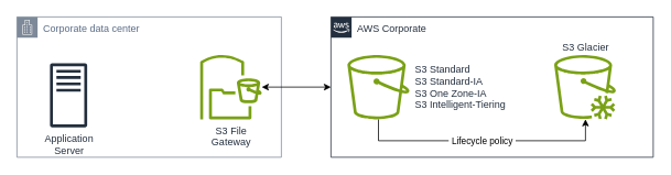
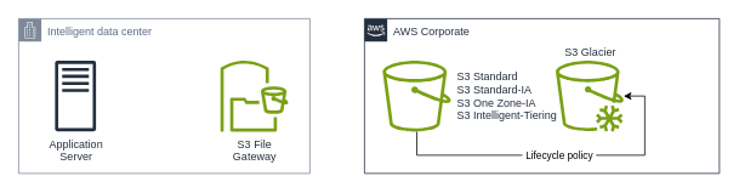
  <mxCell id="0" />
  <mxCell id="1" parent="0" />
- <mxCell id="2" value="Corporate data center" style="points=[[0,0],[0.25,0],[0.5,0],[0.75,0],[1,0],[1,0.25],[1,0.5],[1,0.75],[1,1],[0.75,1],[0.5,1],[0.25,1],[0,1],[0,0.75],[0,0.5],[0,0.25]];outlineConnect=0;gradientColor=none;html=1;whiteSpace=wrap;fontSize=12;fontStyle=0;container=1;pointerEvents=0;collapsible=0;recursiveResize=0;shape=mxgraph.aws4.group;grIcon=mxgraph.aws4.group_corporate_data_center;strokeColor=#7D8998;fillColor=none;verticalAlign=top;align=left;spacingLeft=30;fontColor=#5A6C86;dashed=0;" vertex="1" parent="1"><mxGeometry x="20" y="20" width="320" height="170" as="geometry" /></mxCell>
+ <mxCell id="2" value="Intelligent data center" style="points=[[0,0],[0.25,0],[0.5,0],[0.75,0],[1,0],[1,0.25],[1,0.5],[1,0.75],[1,1],[0.75,1],[0.5,1],[0.25,1],[0,1],[0,0.75],[0,0.5],[0,0.25]];outlineConnect=0;gradientColor=none;html=1;whiteSpace=wrap;fontSize=12;fontStyle=0;container=1;pointerEvents=0;collapsible=0;recursiveResize=0;shape=mxgraph.aws4.group;grIcon=mxgraph.aws4.group_corporate_data_center;strokeColor=#7D8998;fillColor=none;verticalAlign=top;align=left;spacingLeft=30;fontColor=#5A6C86;dashed=0;" vertex="1" parent="1"><mxGeometry x="20" y="20" width="320" height="170" as="geometry" /></mxCell>
  <mxCell id="3" value="S3 File&lt;div&gt;Gateway&lt;/div&gt;" style="sketch=0;outlineConnect=0;fontColor=#232F3E;gradientColor=none;fillColor=#7AA116;strokeColor=none;dashed=0;verticalLabelPosition=bottom;verticalAlign=top;align=center;html=1;fontSize=12;fontStyle=0;aspect=fixed;pointerEvents=1;shape=mxgraph.aws4.s3_file_gateway;" vertex="1" parent="2"><mxGeometry x="220" y="46" width="78" height="78" as="geometry" /></mxCell>
- <mxCell id="4" value="Application&lt;div&gt;Server&lt;/div&gt;" style="sketch=0;outlineConnect=0;fontColor=#232F3E;gradientColor=none;fillColor=#232F3D;strokeColor=none;dashed=0;verticalLabelPosition=bottom;verticalAlign=top;align=center;html=1;fontSize=12;fontStyle=0;aspect=fixed;pointerEvents=1;shape=mxgraph.aws4.traditional_server;" vertex="1" parent="1"><mxGeometry x="60" y="76" width="45" height="78" as="geometry" /></mxCell>
+ <mxCell id="4" value="Application&lt;div&gt;Server&lt;/div&gt;" style="sketch=0;outlineConnect=0;fontColor=#232F3E;gradientColor=none;fillColor=#232F3D;strokeColor=none;dashed=0;verticalLabelPosition=bottom;verticalAlign=top;align=center;html=1;fontSize=12;fontStyle=0;aspect=fixed;pointerEvents=1;shape=mxgraph.aws4.traditional_server;" vertex="1" parent="1"><mxGeometry x="60" y="66" width="45" height="78" as="geometry" /></mxCell>
  <mxCell id="5" value="AWS Corporate" style="points=[[0,0],[0.25,0],[0.5,0],[0.75,0],[1,0],[1,0.25],[1,0.5],[1,0.75],[1,1],[0.75,1],[0.5,1],[0.25,1],[0,1],[0,0.75],[0,0.5],[0,0.25]];outlineConnect=0;gradientColor=none;html=1;whiteSpace=wrap;fontSize=12;fontStyle=0;container=1;pointerEvents=0;collapsible=0;recursiveResize=0;shape=mxgraph.aws4.group;grIcon=mxgraph.aws4.group_aws_cloud_alt;strokeColor=#232F3E;fillColor=none;verticalAlign=top;align=left;spacingLeft=30;fontColor=#232F3E;dashed=0;" vertex="1" parent="1"><mxGeometry x="400" y="20" width="390" height="170" as="geometry" /></mxCell>
  <mxCell id="6" value="&amp;nbsp;Lifecycle policy&amp;nbsp;" style="edgeStyle=orthogonalEdgeStyle;rounded=0;orthogonalLoop=1;jettySize=auto;html=1;" edge="1" parent="5" source="7" target="8"><mxGeometry relative="1" as="geometry"><Array as="points"><mxPoint x="58" y="150" /><mxPoint x="308" y="150" /></Array></mxGeometry></mxCell>
  <mxCell id="7" value="&lt;div&gt;S3 Standard&lt;/div&gt;&lt;div&gt;S3 Standard-IA&lt;/div&gt;&lt;div&gt;S3 One Zone-IA&lt;/div&gt;&lt;div&gt;S3 Intelligent-Tiering&lt;/div&gt;" style="sketch=0;outlineConnect=0;fontColor=#232F3E;gradientColor=none;fillColor=#7AA116;strokeColor=none;dashed=0;verticalLabelPosition=middle;verticalAlign=middle;align=left;html=1;fontSize=12;fontStyle=0;aspect=fixed;pointerEvents=1;shape=mxgraph.aws4.bucket;labelPosition=right;spacingLeft=5;" vertex="1" parent="5"><mxGeometry x="20" y="46" width="75" height="78" as="geometry" /></mxCell>
- <mxCell id="8" value="S3 Glacier" style="sketch=0;outlineConnect=0;fontColor=#232F3E;gradientColor=none;fillColor=#7AA116;strokeColor=none;dashed=0;verticalLabelPosition=top;verticalAlign=bottom;align=center;html=1;fontSize=12;fontStyle=0;aspect=fixed;pointerEvents=1;shape=mxgraph.aws4.glacier;labelPosition=center;" vertex="1" parent="5"><mxGeometry x="270" y="46" width="75" height="78" as="geometry" /></mxCell>
- <mxCell id="9" style="edgeStyle=orthogonalEdgeStyle;rounded=0;orthogonalLoop=1;jettySize=auto;html=1;startArrow=classic;startFill=1;" edge="1" parent="1" source="3" target="5"><mxGeometry relative="1" as="geometry" /></mxCell>
+ <mxCell id="8" value="S3 Glacier" style="sketch=0;outlineConnect=0;fontColor=#232F3E;gradientColor=none;fillColor=#7AA116;strokeColor=none;dashed=0;verticalLabelPosition=top;verticalAlign=bottom;align=center;html=1;fontSize=12;fontStyle=0;aspect=fixed;pointerEvents=1;shape=mxgraph.aws4.glacier;labelPosition=center;" vertex="1" parent="5"><mxGeometry x="210" y="46" width="75" height="78" as="geometry" /></mxCell>
